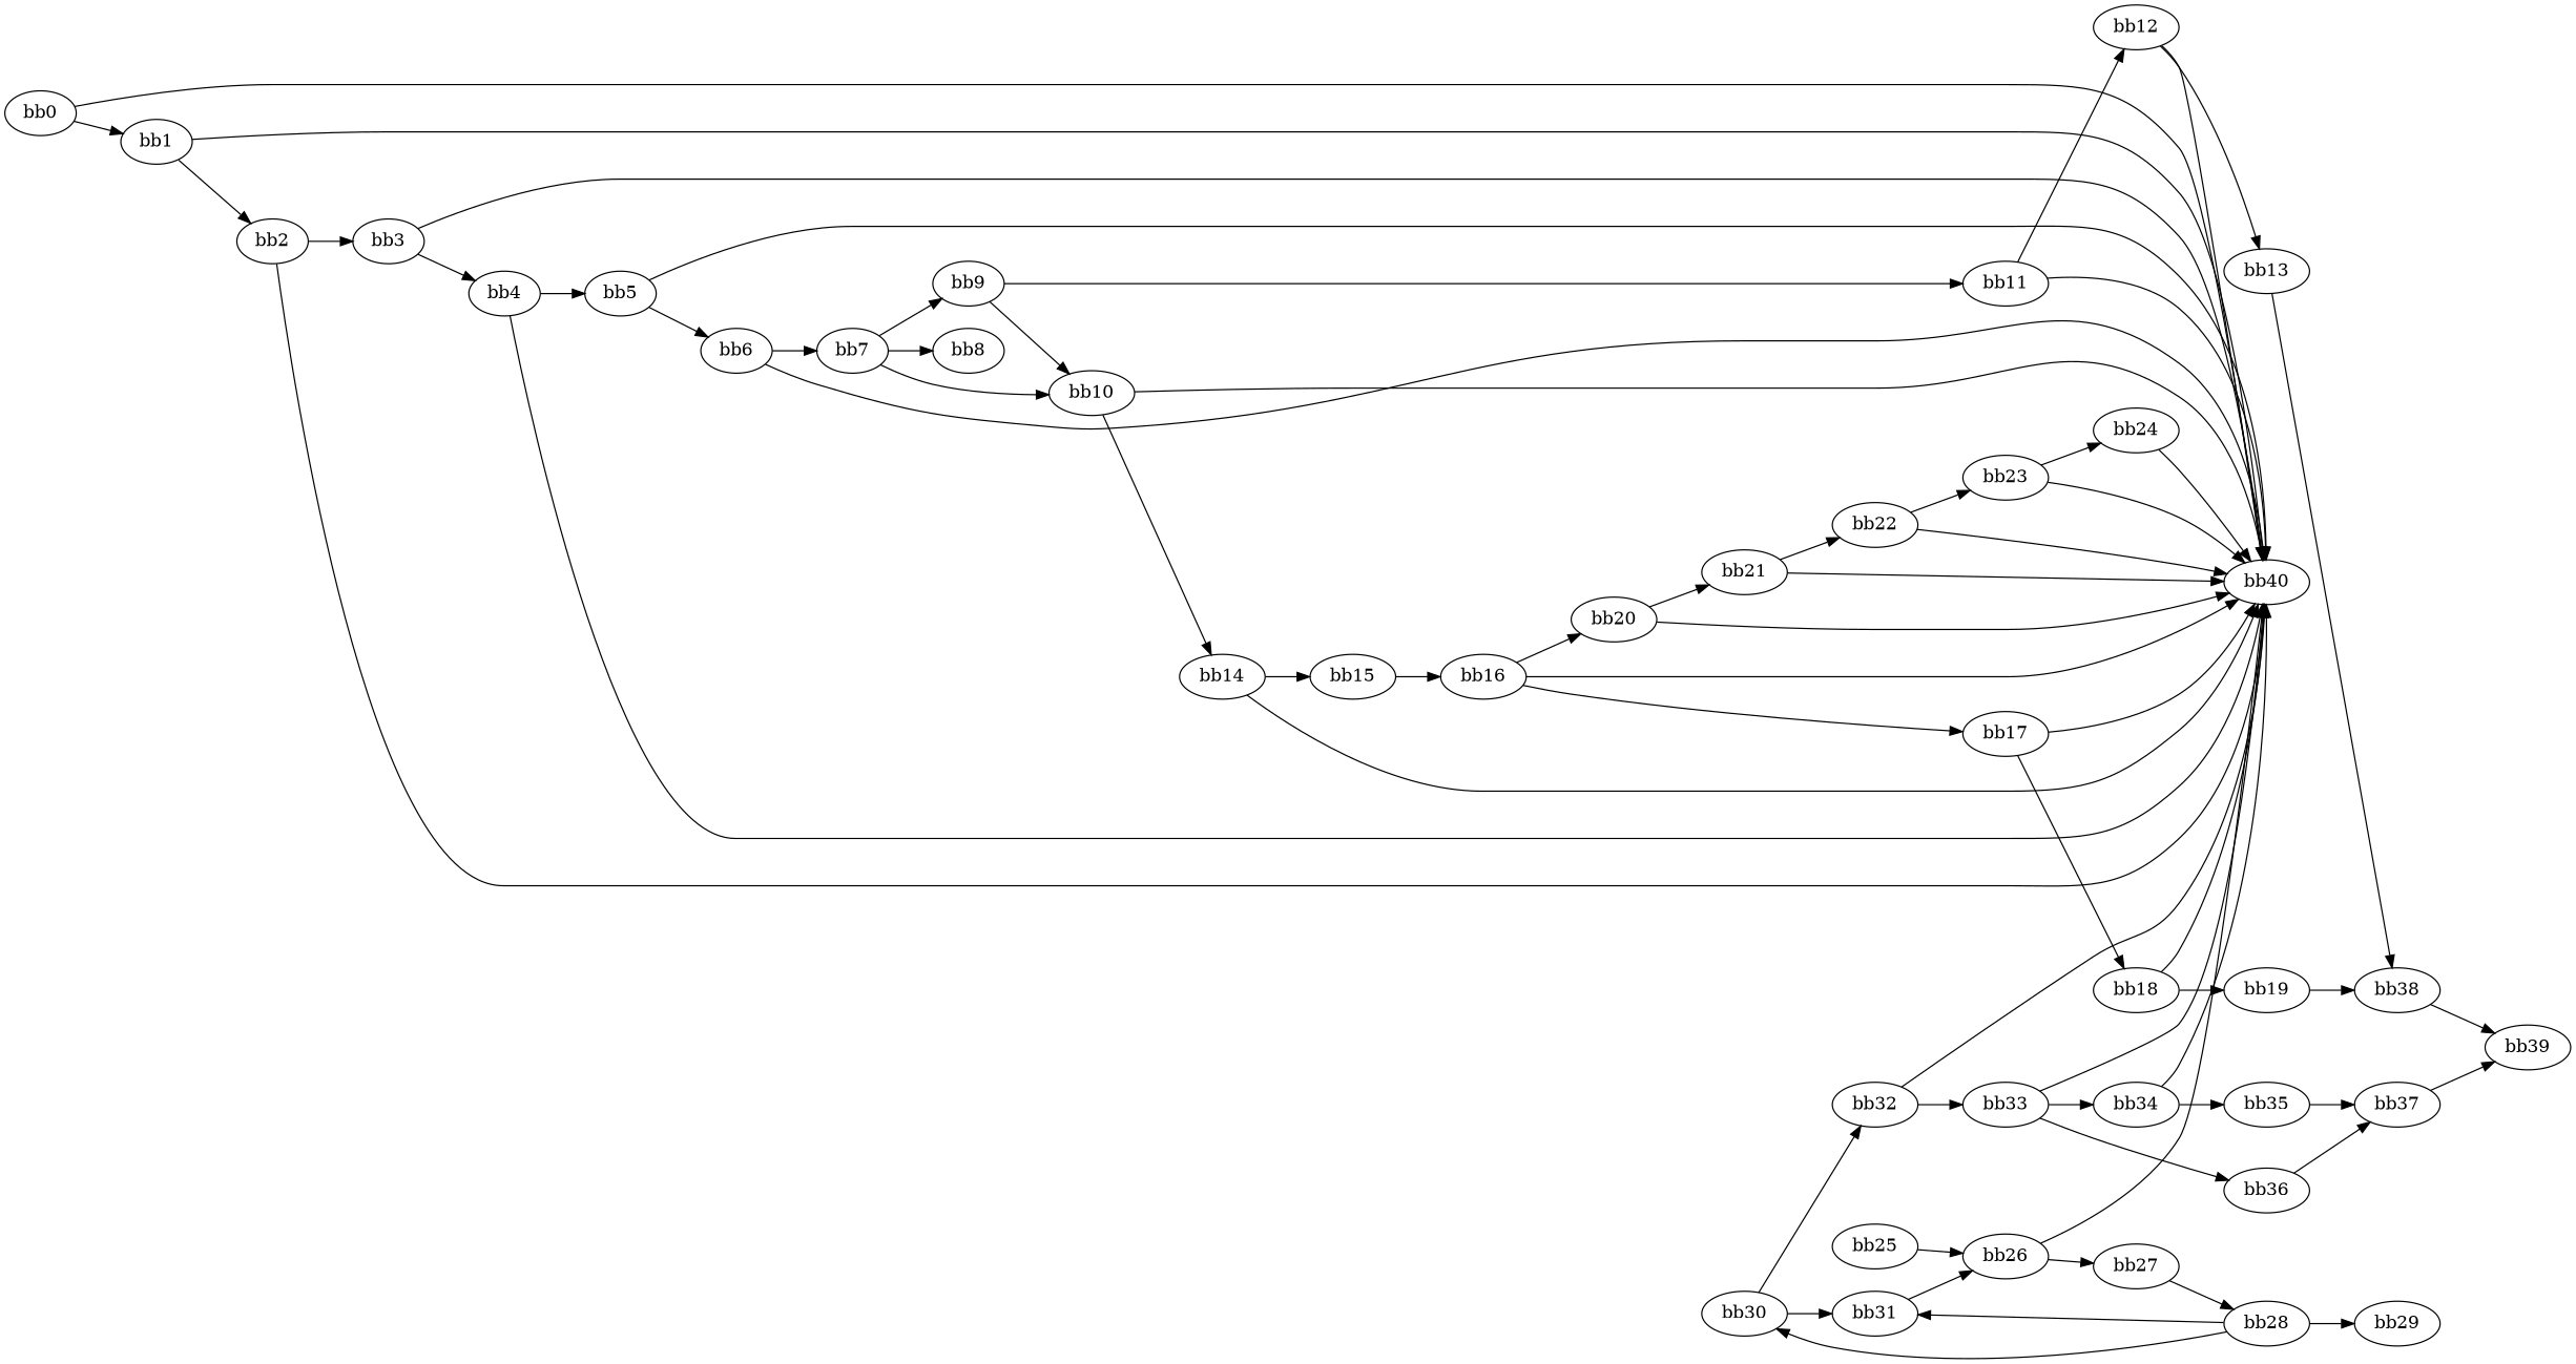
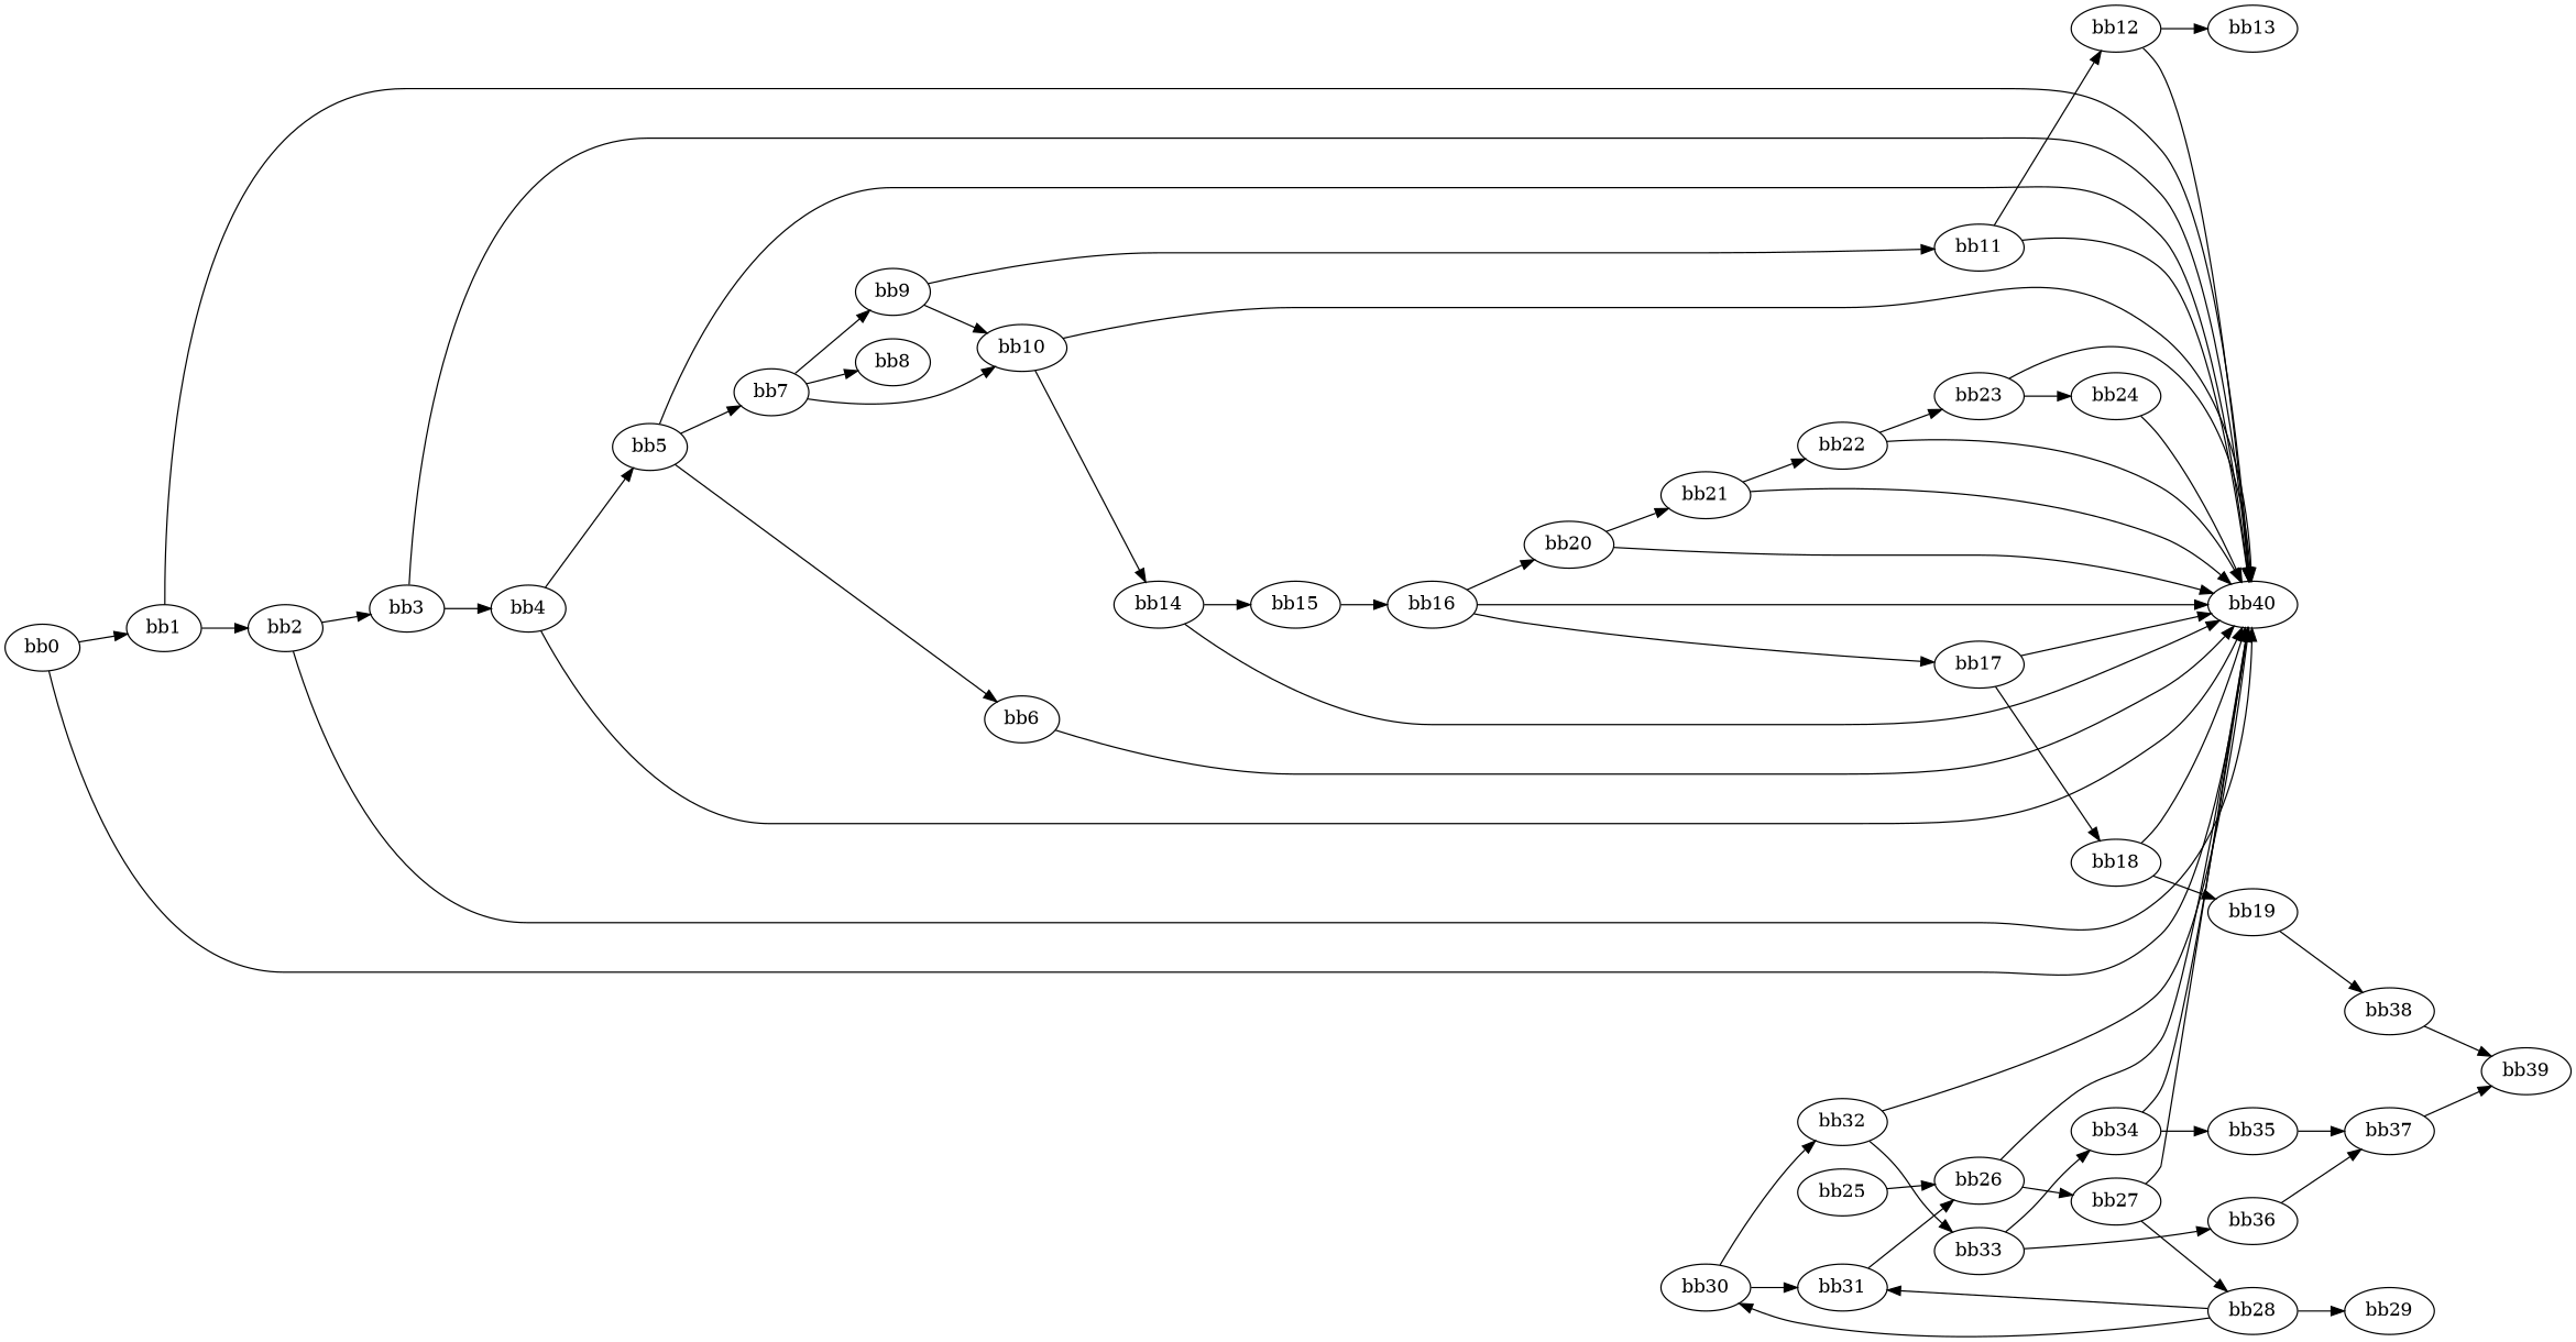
  digraph {
    rankdir=LR
    n1 [label="bb0\l"]
    n2 [label="bb1\l"]
    n3 [label="bb40\l"]
    n4 [label="bb2\l"]
    n5 [label="bb3\l"]
    n6 [label="bb4\l"]
    n7 [label="bb5\l"]
    n8 [label="bb6\l"]
    n9 [label="bb7\l"]
    n10 [label="bb8\l"]
    n11 [label="bb9\l"]
    n12 [label="bb10\l"]
    n13 [label="bb11\l"]
    n14 [label="bb14\l"]
    n15 [label="bb12\l"]
    n16 [label="bb15\l"]
    n17 [label="bb13\l"]
    n18 [label="bb38\l"]
    n19 [label="bb39\l"]
    n20 [label="bb16\l"]
    n21 [label="bb17\l"]
    n22 [label="bb20\l"]
    n23 [label="bb18\l"]
    n24 [label="bb21\l"]
    n25 [label="bb19\l"]
    n26 [label="bb22\l"]
    n27 [label="bb23\l"]
    n28 [label="bb24\l"]
    n29 [label="bb25\l"]
    n30 [label="bb26\l"]
    n31 [label="bb27\l"]
    n32 [label="bb28\l"]
    n33 [label="bb29\l"]
    n34 [label="bb30\l"]
    n35 [label="bb31\l"]
    n36 [label="bb32\l"]
    n37 [label="bb33\l"]
    n38 [label="bb34\l"]
    n39 [label="bb36\l"]
    n40 [label="bb35\l"]
    n41 [label="bb37\l"]
    n1 -> n2
    n1 -> n3
    n2 -> n3
    n2 -> n4
    n4 -> n3
    n4 -> n5
    n5 -> n3
    n5 -> n6
    n6 -> n3
    n6 -> n7
    n7 -> n3
    n7 -> n8
    n8 -> n3
-   n8 -> n9
+   n7 -> n9
    n9 -> n10
    n9 -> n11
    n9 -> n12
    n11 -> n12
    n11 -> n13
    n12 -> n3
    n12 -> n14
    n13 -> n3
    n13 -> n15
    n14 -> n3
    n14 -> n16
    n15 -> n3
    n15 -> n17
    n16 -> n20
-   n17 -> n18
    n18 -> n19
    n20 -> n3
    n20 -> n21
    n20 -> n22
    n21 -> n3
    n21 -> n23
    n22 -> n3
    n22 -> n24
    n23 -> n3
    n23 -> n25
    n24 -> n3
    n24 -> n26
    n25 -> n18
    n26 -> n3
    n26 -> n27
    n27 -> n3
    n27 -> n28
    n28 -> n3
    n29 -> n30
    n30 -> n3
    n30 -> n31
-   n37 -> n3
+   n31 -> n3
    n31 -> n32
    n32 -> n33
    n32 -> n34
    n32 -> n35
    n34 -> n35
    n34 -> n36
    n35 -> n30
    n36 -> n3
    n36 -> n37
    n37 -> n38
    n37 -> n39
    n38 -> n3
    n38 -> n40
    n39 -> n41
    n40 -> n41
    n41 -> n19
  }
